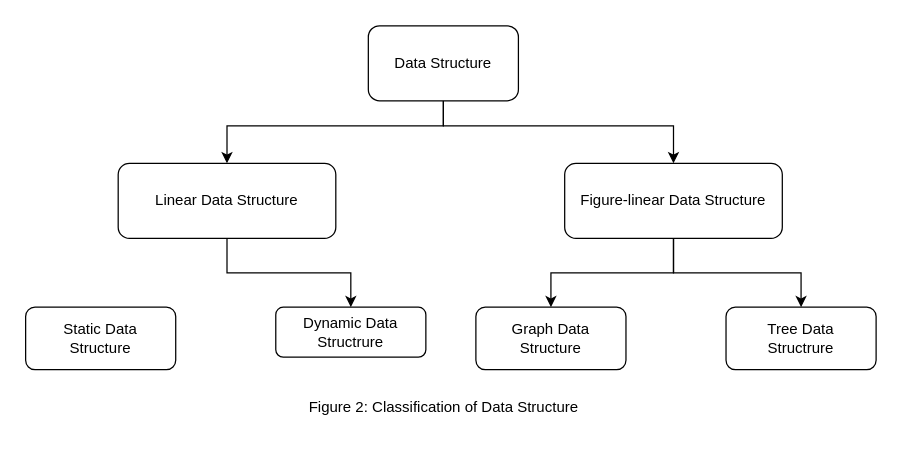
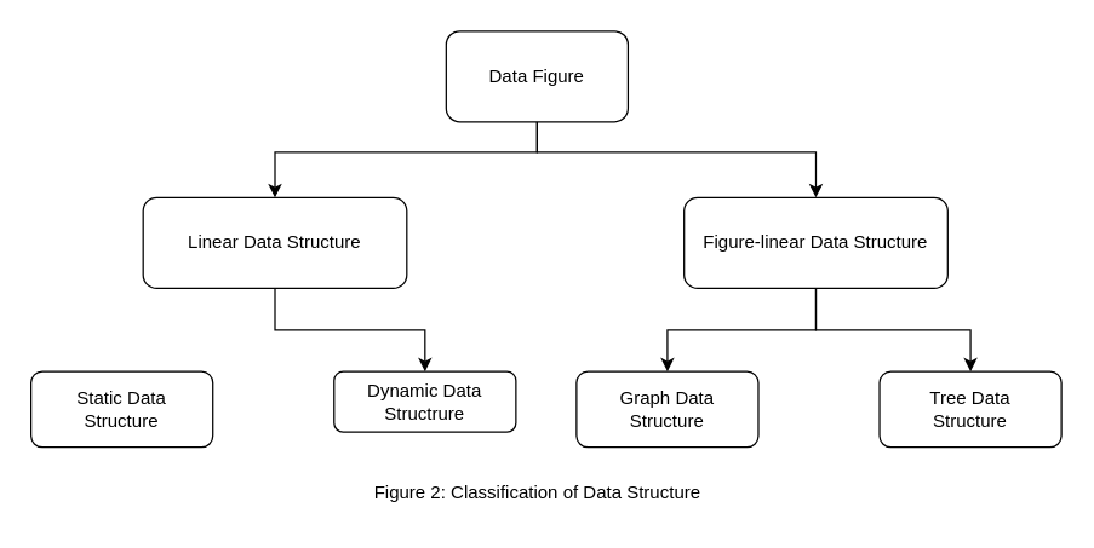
  <mxCell id="0" />
  <mxCell id="1" parent="0" />
  <mxCell id="2" style="edgeStyle=orthogonalEdgeStyle;rounded=0;orthogonalLoop=1;jettySize=auto;html=1;" parent="1" source="4" target="6" edge="1"><mxGeometry relative="1" as="geometry"><Array as="points"><mxPoint x="354" y="100" /><mxPoint x="181" y="100" /></Array></mxGeometry></mxCell>
  <mxCell id="3" style="edgeStyle=orthogonalEdgeStyle;rounded=0;orthogonalLoop=1;jettySize=auto;html=1;entryX=0.5;entryY=0;entryDx=0;entryDy=0;" parent="1" source="4" target="9" edge="1"><mxGeometry relative="1" as="geometry"><Array as="points"><mxPoint x="354" y="100" /><mxPoint x="538" y="100" /></Array></mxGeometry></mxCell>
- <mxCell id="4" value="Data Structure" style="rounded=1;whiteSpace=wrap;html=1;" parent="1" vertex="1"><mxGeometry x="294" y="20" width="120" height="60" as="geometry" /></mxCell>
+ <mxCell id="4" value="Data Figure" style="rounded=1;whiteSpace=wrap;html=1;" parent="1" vertex="1"><mxGeometry x="294" y="20" width="120" height="60" as="geometry" /></mxCell>
  <mxCell id="5" style="edgeStyle=orthogonalEdgeStyle;rounded=0;orthogonalLoop=1;jettySize=auto;html=1;exitX=0.5;exitY=1;exitDx=0;exitDy=0;entryX=0.5;entryY=0;entryDx=0;entryDy=0;" parent="1" source="6" target="13" edge="1"><mxGeometry relative="1" as="geometry" /></mxCell>
  <mxCell id="6" value="Linear Data Structure" style="rounded=1;whiteSpace=wrap;html=1;" parent="1" vertex="1"><mxGeometry x="94" y="130" width="174" height="60" as="geometry" /></mxCell>
  <mxCell id="7" style="edgeStyle=orthogonalEdgeStyle;rounded=0;orthogonalLoop=1;jettySize=auto;html=1;entryX=0.5;entryY=0;entryDx=0;entryDy=0;" parent="1" source="9" target="10" edge="1"><mxGeometry relative="1" as="geometry" /></mxCell>
  <mxCell id="8" style="edgeStyle=orthogonalEdgeStyle;rounded=0;orthogonalLoop=1;jettySize=auto;html=1;exitX=0.5;exitY=1;exitDx=0;exitDy=0;entryX=0.5;entryY=0;entryDx=0;entryDy=0;" parent="1" source="9" target="11" edge="1"><mxGeometry relative="1" as="geometry" /></mxCell>
  <mxCell id="9" value="Figure-linear Data Structure" style="rounded=1;whiteSpace=wrap;html=1;" parent="1" vertex="1"><mxGeometry x="451" y="130" width="174" height="60" as="geometry" /></mxCell>
  <mxCell id="10" value="Graph Data&lt;br&gt;Structure" style="rounded=1;whiteSpace=wrap;html=1;" parent="1" vertex="1"><mxGeometry x="380" y="245" width="120" height="50" as="geometry" /></mxCell>
- <mxCell id="11" value="Tree Data&lt;br&gt;Structrure" style="rounded=1;whiteSpace=wrap;html=1;" parent="1" vertex="1"><mxGeometry x="580" y="245" width="120" height="50" as="geometry" /></mxCell>
+ <mxCell id="11" value="Tree Data&lt;br&gt;Structure" style="rounded=1;whiteSpace=wrap;html=1;" parent="1" vertex="1"><mxGeometry x="580" y="245" width="120" height="50" as="geometry" /></mxCell>
  <mxCell id="12" value="Static Data&lt;br&gt;Structure" style="rounded=1;whiteSpace=wrap;html=1;" parent="1" vertex="1"><mxGeometry x="20" y="245" width="120" height="50" as="geometry" /></mxCell>
  <mxCell id="13" value="Dynamic Data Structrure" style="rounded=1;whiteSpace=wrap;html=1;" parent="1" vertex="1"><mxGeometry x="220" y="245" width="120" height="40" as="geometry" /></mxCell>
  <mxCell id="14" value="Figure 2: Classification of Data Structure" style="text;html=1;strokeColor=none;fillColor=none;align=center;verticalAlign=middle;whiteSpace=wrap;rounded=0;" parent="1" vertex="1"><mxGeometry x="198.5" y="310" width="311" height="30" as="geometry" /></mxCell>
